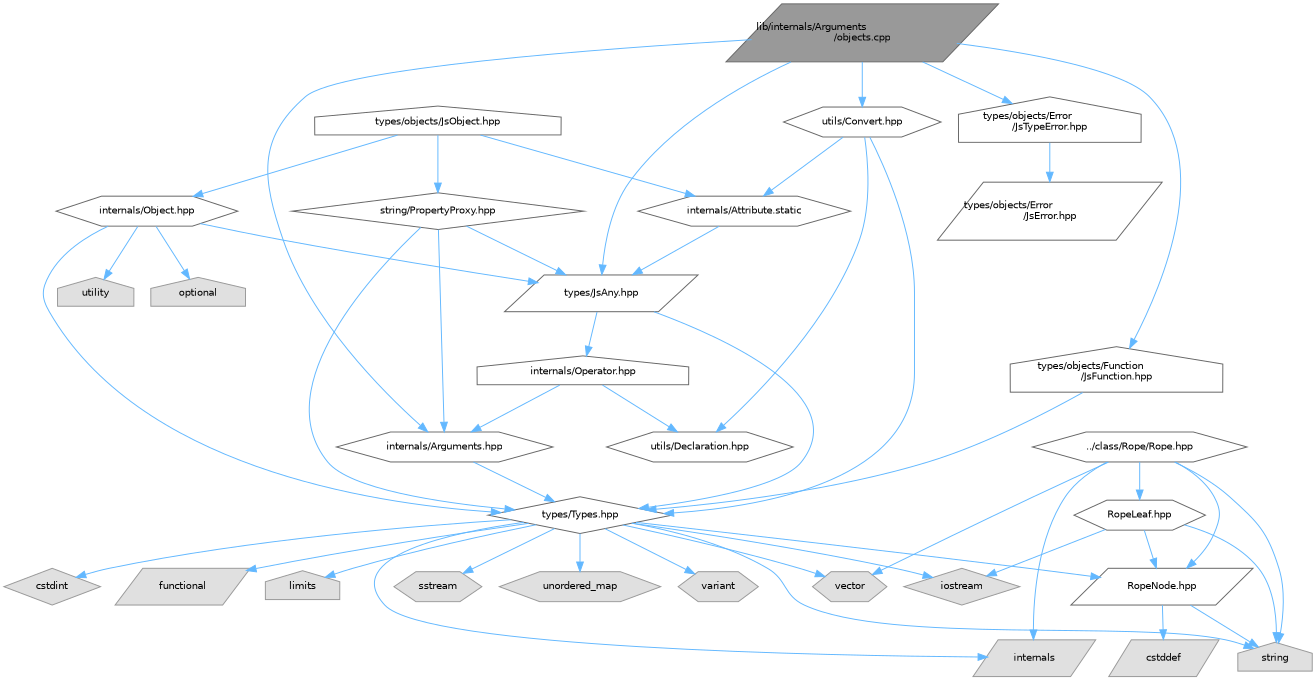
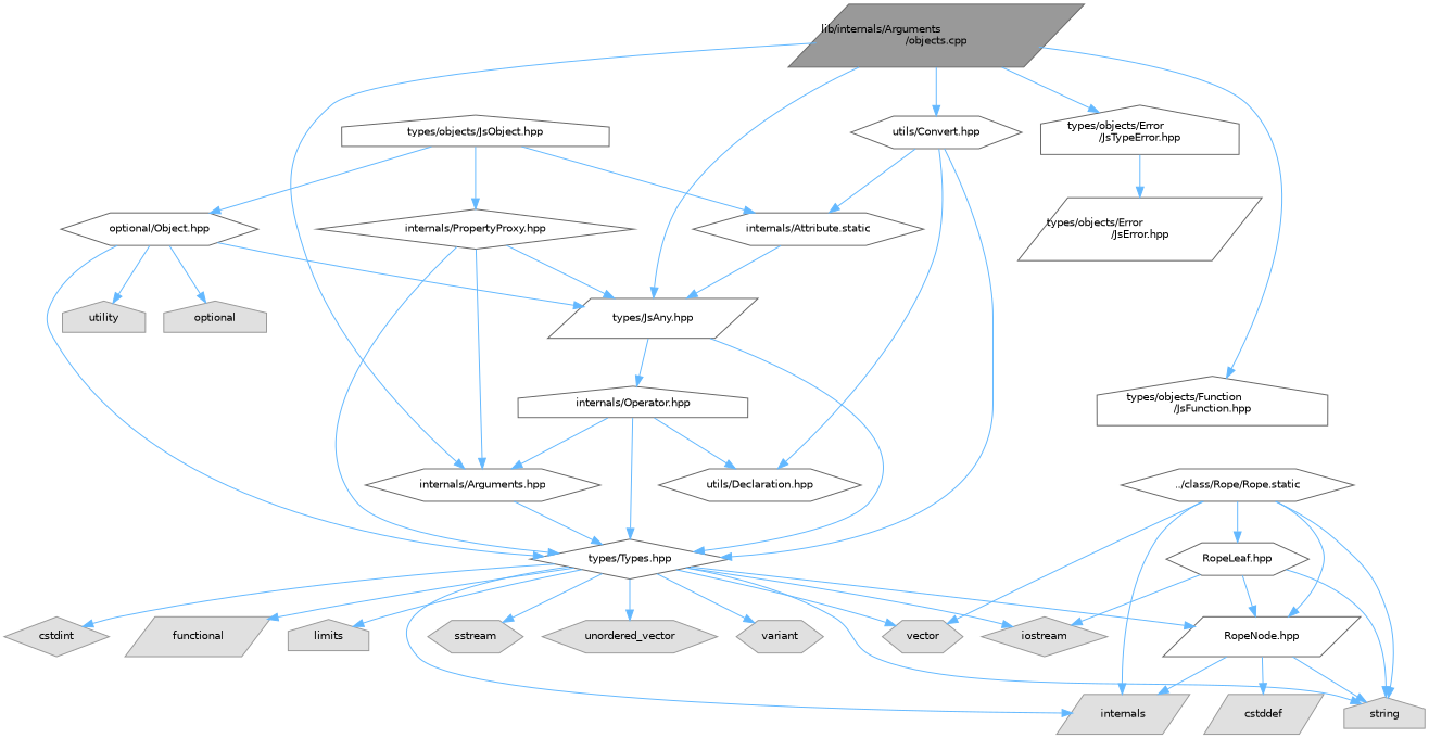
  digraph {
    node [color=grey40 fillcolor=white fontname=Helvetica fontsize=10 shape=hexagon style=filled]
    edge [color=steelblue1 fontname=Helvetica fontsize=10 labelfontname=Helvetica labelfontsize=10 style=solid]
    n1 [color=gray40 fillcolor=grey60 fontcolor=black height=0.2 label="lib/internals/Arguments\l/objects.cpp" shape=parallelogram width=0.4]
    n2 [height=0.2 label="internals/Arguments.hpp" width=0.4]
    n3 [height=0.2 label="types/JsAny.hpp" shape=parallelogram width=0.4]
    n4 [height=0.2 label="types/objects/Function\l/JsFunction.hpp" shape=house width=0.4]
    n5 [height=0.2 label="utils/Convert.hpp" width=0.4]
    n6 [height=0.2 label="types/objects/Error\l/JsTypeError.hpp" shape=house width=0.4]
    n7 [height=0.2 label="types/Types.hpp" shape=diamond width=0.4]
    n8 [height=0.2 label="internals/Operator.hpp" shape=house width=0.4]
    n9 [height=0.2 label="utils/Declaration.hpp" width=0.4]
    n10 [height=0.2 label="internals/Attribute.static" width=0.4]
    n11 [height=0.2 label="types/objects/Error\l/JsError.hpp" shape=parallelogram width=0.4]
    n12 [color=grey60 fillcolor="#E0E0E0" height=0.2 label=internals shape=parallelogram width=0.4]
    n13 [color=grey60 fillcolor="#E0E0E0" height=0.2 label=string shape=house width=0.4]
    n14 [color=grey60 fillcolor="#E0E0E0" height=0.2 label=iostream shape=diamond width=0.4]
    n15 [color=grey60 fillcolor="#E0E0E0" height=0.2 label=vector width=0.4]
    n16 [color=grey60 fillcolor="#E0E0E0" height=0.2 label=cstdint shape=diamond width=0.4]
    n17 [color=grey60 fillcolor="#E0E0E0" height=0.2 label=functional shape=parallelogram width=0.4]
    n18 [color=grey60 fillcolor="#E0E0E0" height=0.2 label=limits shape=house width=0.4]
    n19 [color=grey60 fillcolor="#E0E0E0" height=0.2 label=sstream width=0.4]
-   n20 [color=grey60 fillcolor="#E0E0E0" height=0.2 label=unordered_map width=0.4]
+   n20 [color=grey60 fillcolor="#E0E0E0" height=0.2 label=unordered_vector width=0.4]
    n21 [color=grey60 fillcolor="#E0E0E0" height=0.2 label=variant width=0.4]
    n22 [height=0.2 label="RopeNode.hpp" shape=parallelogram width=0.4]
-   n23 [height=0.2 label="../class/Rope/Rope.hpp" width=0.4]
+   n23 [height=0.2 label="../class/Rope/Rope.static" width=0.4]
    n24 [height=0.2 label="RopeLeaf.hpp" width=0.4]
    n25 [color=grey60 fillcolor="#E0E0E0" height=0.2 label=cstddef shape=parallelogram width=0.4]
    n26 [height=0.2 label="types/objects/JsObject.hpp" shape=house width=0.4]
-   n27 [height=0.2 label="internals/Object.hpp" width=0.4]
-   n28 [height=0.2 label="string/PropertyProxy.hpp" shape=diamond width=0.4]
+   n27 [height=0.2 label="optional/Object.hpp" width=0.4]
+   n28 [height=0.2 label="internals/PropertyProxy.hpp" shape=diamond width=0.4]
    n29 [color=grey60 fillcolor="#E0E0E0" height=0.2 label=optional shape=house width=0.4]
    n30 [color=grey60 fillcolor="#E0E0E0" height=0.2 label=utility shape=house width=0.4]
    n1 -> n2
    n1 -> n3
    n1 -> n4
    n1 -> n5
    n1 -> n6
    n2 -> n7
    n3 -> n7
    n3 -> n8
    n5 -> n7
    n5 -> n9
    n5 -> n10
    n6 -> n11
    n7 -> n12
    n7 -> n13
    n7 -> n14
    n7 -> n15
    n7 -> n16
    n7 -> n17
    n7 -> n18
    n7 -> n19
    n7 -> n20
    n7 -> n21
    n7 -> n22
    n8 -> n2
-   n4 -> n7
+   n8 -> n7
    n8 -> n9
    n10 -> n3
+   n22 -> n12
    n22 -> n13
    n22 -> n25
    n23 -> n12
    n23 -> n13
    n23 -> n15
    n23 -> n22
    n23 -> n24
    n24 -> n13
    n24 -> n14
    n24 -> n22
    n26 -> n10
    n26 -> n27
    n26 -> n28
    n27 -> n3
    n27 -> n7
    n27 -> n29
    n27 -> n30
    n28 -> n2
    n28 -> n3
    n28 -> n7
  }
